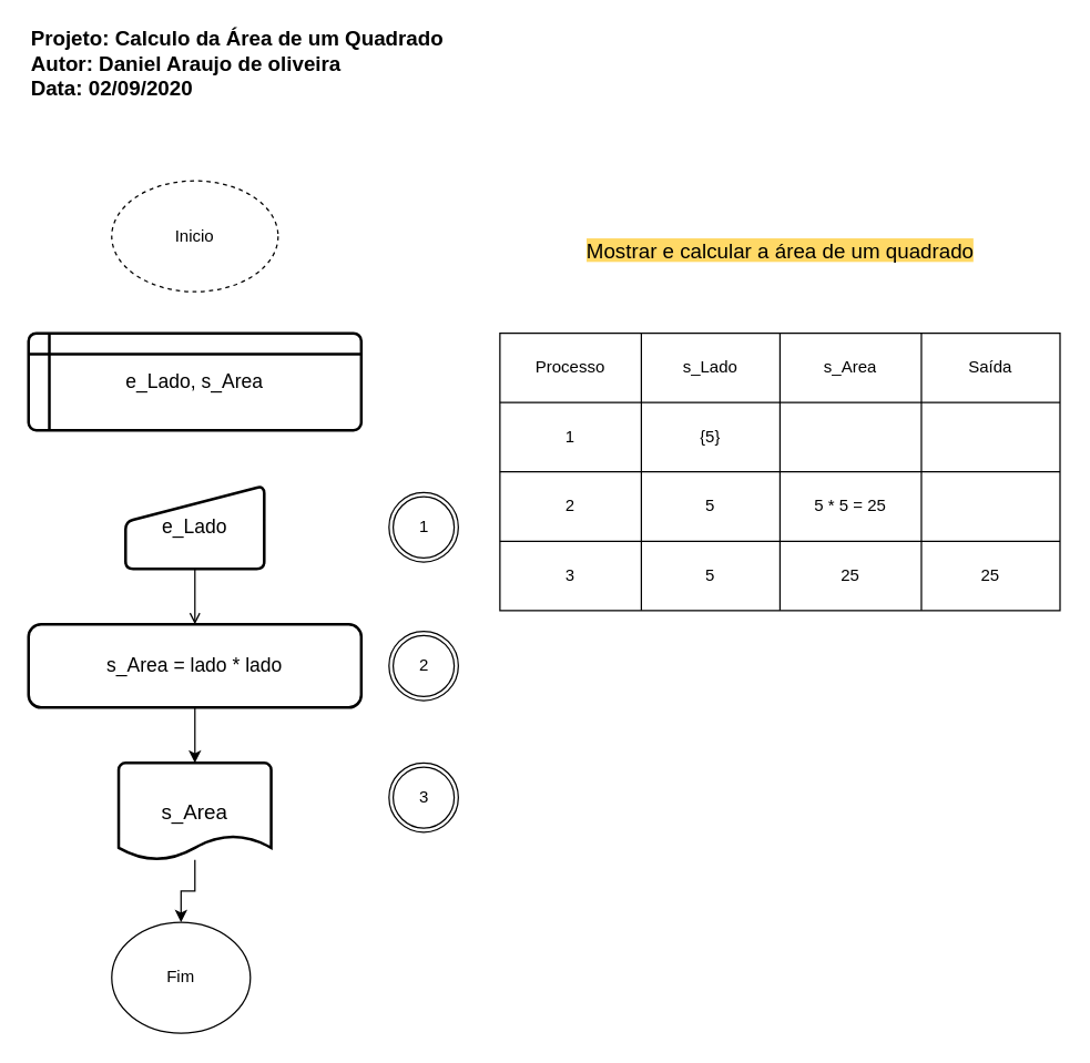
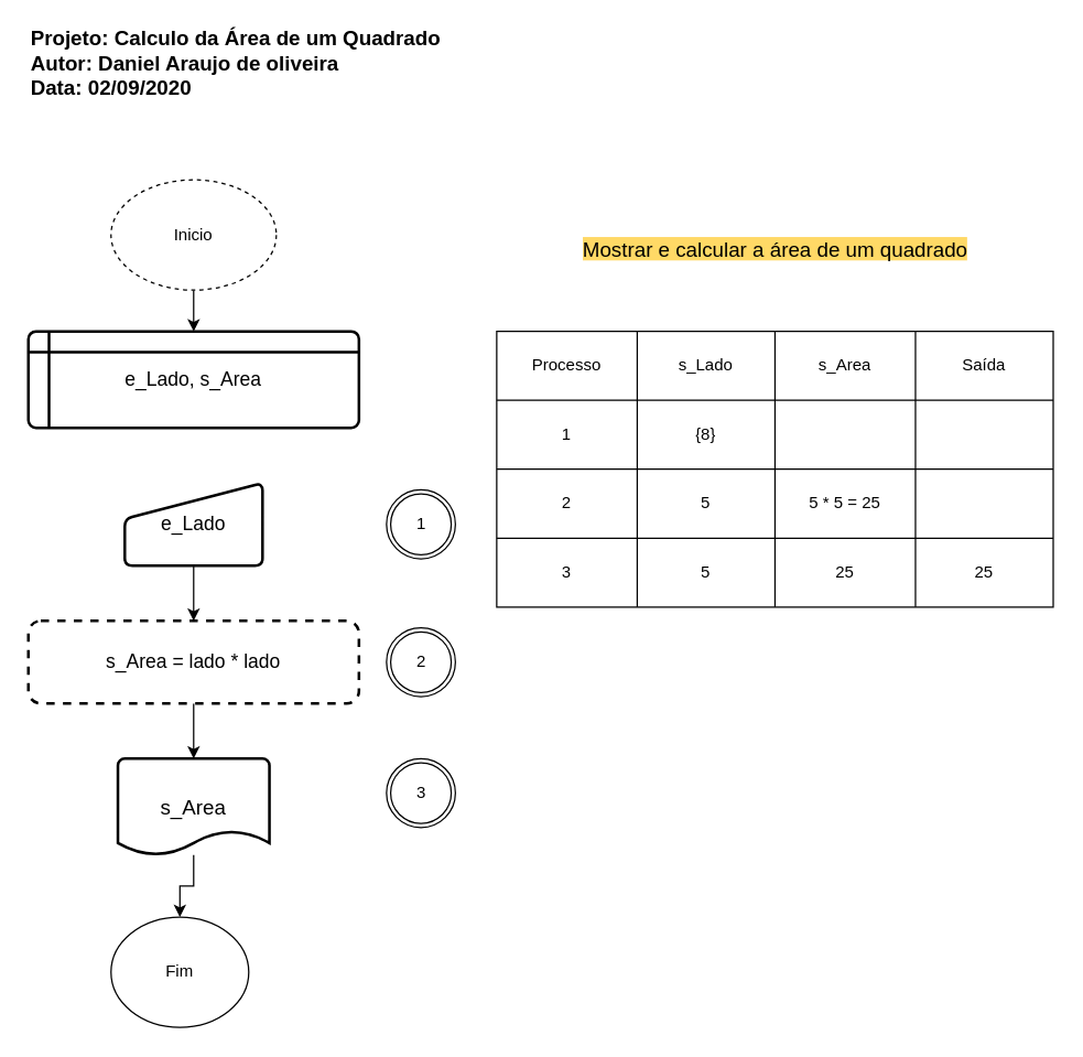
  <mxCell id="0" />
  <mxCell id="1" parent="0" />
+ <mxCell id="2" value="" style="edgeStyle=orthogonalEdgeStyle;rounded=0;orthogonalLoop=1;jettySize=auto;html=1;" parent="1" source="3" target="6" edge="1"><mxGeometry relative="1" as="geometry" /></mxCell>
  <mxCell id="3" value="Inicio" style="ellipse;whiteSpace=wrap;html=1;dashed=1;" parent="1" vertex="1"><mxGeometry x="80" y="130" width="120" height="80" as="geometry" /></mxCell>
- <mxCell id="4" value="" style="edgeStyle=orthogonalEdgeStyle;rounded=0;orthogonalLoop=1;jettySize=auto;html=1;endArrow=open;" parent="1" source="5" target="10" edge="1"><mxGeometry relative="1" as="geometry" /></mxCell>
+ <mxCell id="4" value="" style="edgeStyle=orthogonalEdgeStyle;rounded=0;orthogonalLoop=1;jettySize=auto;html=1;" parent="1" source="5" target="10" edge="1"><mxGeometry relative="1" as="geometry" /></mxCell>
  <mxCell id="5" value="&lt;font style=&quot;font-size: 14px&quot;&gt;e_Lado&lt;/font&gt;" style="html=1;strokeWidth=2;shape=manualInput;whiteSpace=wrap;rounded=1;size=26;arcSize=11;" parent="1" vertex="1"><mxGeometry x="90" y="350" width="100" height="60" as="geometry" /></mxCell>
  <mxCell id="6" value="&lt;span style=&quot;font-size: 14px&quot;&gt;e_Lado, s_Area&lt;/span&gt;" style="shape=internalStorage;whiteSpace=wrap;html=1;dx=15;dy=15;rounded=1;arcSize=8;strokeWidth=2;" parent="1" vertex="1"><mxGeometry x="20" y="240" width="240" height="70" as="geometry" /></mxCell>
  <mxCell id="7" value="" style="edgeStyle=orthogonalEdgeStyle;rounded=0;orthogonalLoop=1;jettySize=auto;html=1;" parent="1" source="8" target="32" edge="1"><mxGeometry relative="1" as="geometry" /></mxCell>
  <mxCell id="8" value="&lt;font style=&quot;font-size: 15px&quot;&gt;s_Area&lt;/font&gt;" style="strokeWidth=2;html=1;shape=mxgraph.flowchart.document2;whiteSpace=wrap;size=0.25;" parent="1" vertex="1"><mxGeometry x="85" y="550" width="110" height="70" as="geometry" /></mxCell>
  <mxCell id="9" value="" style="edgeStyle=orthogonalEdgeStyle;rounded=0;orthogonalLoop=1;jettySize=auto;html=1;" parent="1" source="10" target="8" edge="1"><mxGeometry relative="1" as="geometry" /></mxCell>
- <mxCell id="10" value="&lt;font style=&quot;font-size: 14px&quot;&gt;s_Area = lado * lado&lt;/font&gt;" style="rounded=1;whiteSpace=wrap;html=1;strokeWidth=2;" parent="1" vertex="1"><mxGeometry x="20" y="450" width="240" height="60" as="geometry" /></mxCell>
+ <mxCell id="10" value="&lt;font style=&quot;font-size: 14px&quot;&gt;s_Area = lado * lado&lt;/font&gt;" style="rounded=1;whiteSpace=wrap;html=1;strokeWidth=2;dashed=1;" parent="1" vertex="1"><mxGeometry x="20" y="450" width="240" height="60" as="geometry" /></mxCell>
  <mxCell id="11" value="" style="shape=table;html=1;whiteSpace=wrap;startSize=0;container=1;collapsible=0;childLayout=tableLayout;" parent="1" vertex="1"><mxGeometry x="360" y="240" width="404" height="200" as="geometry" /></mxCell>
  <mxCell id="12" value="" style="shape=partialRectangle;html=1;whiteSpace=wrap;collapsible=0;dropTarget=0;pointerEvents=0;fillColor=none;top=0;left=0;bottom=0;right=0;points=[[0,0.5],[1,0.5]];portConstraint=eastwest;" parent="11" vertex="1"><mxGeometry width="404" height="50" as="geometry" /></mxCell>
  <mxCell id="13" value="Processo" style="shape=partialRectangle;html=1;whiteSpace=wrap;connectable=0;overflow=hidden;fillColor=none;top=0;left=0;bottom=0;right=0;" parent="12" vertex="1"><mxGeometry width="102" height="50" as="geometry" /></mxCell>
  <mxCell id="14" value="s_Lado" style="shape=partialRectangle;html=1;whiteSpace=wrap;connectable=0;overflow=hidden;fillColor=none;top=0;left=0;bottom=0;right=0;" parent="12" vertex="1"><mxGeometry x="102" width="100" height="50" as="geometry" /></mxCell>
  <mxCell id="15" value="s_Area" style="shape=partialRectangle;html=1;whiteSpace=wrap;connectable=0;overflow=hidden;fillColor=none;top=0;left=0;bottom=0;right=0;" parent="12" vertex="1"><mxGeometry x="202" width="102" height="50" as="geometry" /></mxCell>
  <mxCell id="16" value="Saída" style="shape=partialRectangle;html=1;whiteSpace=wrap;connectable=0;overflow=hidden;fillColor=none;top=0;left=0;bottom=0;right=0;" parent="12" vertex="1"><mxGeometry x="304" width="100" height="50" as="geometry" /></mxCell>
  <mxCell id="17" value="" style="shape=partialRectangle;html=1;whiteSpace=wrap;collapsible=0;dropTarget=0;pointerEvents=0;fillColor=none;top=0;left=0;bottom=0;right=0;points=[[0,0.5],[1,0.5]];portConstraint=eastwest;" parent="11" vertex="1"><mxGeometry y="50" width="404" height="50" as="geometry" /></mxCell>
  <mxCell id="18" value="1" style="shape=partialRectangle;html=1;whiteSpace=wrap;connectable=0;overflow=hidden;fillColor=none;top=0;left=0;bottom=0;right=0;" parent="17" vertex="1"><mxGeometry width="102" height="50" as="geometry" /></mxCell>
- <mxCell id="19" value="{5}" style="shape=partialRectangle;html=1;whiteSpace=wrap;connectable=0;overflow=hidden;fillColor=none;top=0;left=0;bottom=0;right=0;" parent="17" vertex="1"><mxGeometry x="102" width="100" height="50" as="geometry" /></mxCell>
+ <mxCell id="19" value="{8}" style="shape=partialRectangle;html=1;whiteSpace=wrap;connectable=0;overflow=hidden;fillColor=none;top=0;left=0;bottom=0;right=0;" parent="17" vertex="1"><mxGeometry x="102" width="100" height="50" as="geometry" /></mxCell>
  <mxCell id="20" value="" style="shape=partialRectangle;html=1;whiteSpace=wrap;connectable=0;overflow=hidden;fillColor=none;top=0;left=0;bottom=0;right=0;" parent="17" vertex="1"><mxGeometry x="202" width="102" height="50" as="geometry" /></mxCell>
  <mxCell id="21" value="" style="shape=partialRectangle;html=1;whiteSpace=wrap;connectable=0;overflow=hidden;fillColor=none;top=0;left=0;bottom=0;right=0;" parent="17" vertex="1"><mxGeometry x="304" width="100" height="50" as="geometry" /></mxCell>
  <mxCell id="22" value="" style="shape=partialRectangle;html=1;whiteSpace=wrap;collapsible=0;dropTarget=0;pointerEvents=0;fillColor=none;top=0;left=0;bottom=0;right=0;points=[[0,0.5],[1,0.5]];portConstraint=eastwest;" parent="11" vertex="1"><mxGeometry y="100" width="404" height="50" as="geometry" /></mxCell>
  <mxCell id="23" value="2" style="shape=partialRectangle;html=1;whiteSpace=wrap;connectable=0;overflow=hidden;fillColor=none;top=0;left=0;bottom=0;right=0;" parent="22" vertex="1"><mxGeometry width="102" height="50" as="geometry" /></mxCell>
  <mxCell id="24" value="5" style="shape=partialRectangle;html=1;whiteSpace=wrap;connectable=0;overflow=hidden;fillColor=none;top=0;left=0;bottom=0;right=0;" parent="22" vertex="1"><mxGeometry x="102" width="100" height="50" as="geometry" /></mxCell>
  <mxCell id="25" value="5 * 5 = 25" style="shape=partialRectangle;html=1;whiteSpace=wrap;connectable=0;overflow=hidden;fillColor=none;top=0;left=0;bottom=0;right=0;" parent="22" vertex="1"><mxGeometry x="202" width="102" height="50" as="geometry" /></mxCell>
  <mxCell id="26" value="" style="shape=partialRectangle;html=1;whiteSpace=wrap;connectable=0;overflow=hidden;fillColor=none;top=0;left=0;bottom=0;right=0;" parent="22" vertex="1"><mxGeometry x="304" width="100" height="50" as="geometry" /></mxCell>
  <mxCell id="27" value="" style="shape=partialRectangle;html=1;whiteSpace=wrap;collapsible=0;dropTarget=0;pointerEvents=0;fillColor=none;top=0;left=0;bottom=0;right=0;points=[[0,0.5],[1,0.5]];portConstraint=eastwest;" parent="11" vertex="1"><mxGeometry y="150" width="404" height="50" as="geometry" /></mxCell>
  <mxCell id="28" value="3" style="shape=partialRectangle;html=1;whiteSpace=wrap;connectable=0;overflow=hidden;fillColor=none;top=0;left=0;bottom=0;right=0;" parent="27" vertex="1"><mxGeometry width="102" height="50" as="geometry" /></mxCell>
  <mxCell id="29" value="5" style="shape=partialRectangle;html=1;whiteSpace=wrap;connectable=0;overflow=hidden;fillColor=none;top=0;left=0;bottom=0;right=0;" parent="27" vertex="1"><mxGeometry x="102" width="100" height="50" as="geometry" /></mxCell>
  <mxCell id="30" value="25" style="shape=partialRectangle;html=1;whiteSpace=wrap;connectable=0;overflow=hidden;fillColor=none;top=0;left=0;bottom=0;right=0;" parent="27" vertex="1"><mxGeometry x="202" width="102" height="50" as="geometry" /></mxCell>
  <mxCell id="31" value="25" style="shape=partialRectangle;html=1;whiteSpace=wrap;connectable=0;overflow=hidden;fillColor=none;top=0;left=0;bottom=0;right=0;" parent="27" vertex="1"><mxGeometry x="304" width="100" height="50" as="geometry" /></mxCell>
  <mxCell id="32" value="Fim" style="ellipse;whiteSpace=wrap;html=1;" parent="1" vertex="1"><mxGeometry x="80" y="665" width="100" height="80" as="geometry" /></mxCell>
  <mxCell id="33" value="" style="shape=mxgraph.bpmn.shape;html=1;verticalLabelPosition=bottom;labelBackgroundColor=#ffffff;verticalAlign=top;align=center;perimeter=ellipsePerimeter;outlineConnect=0;outline=throwing;symbol=general;strokeWidth=1;" parent="1" vertex="1"><mxGeometry x="280" y="355" width="50" height="50" as="geometry" /></mxCell>
  <mxCell id="34" value="" style="shape=mxgraph.bpmn.shape;html=1;verticalLabelPosition=bottom;labelBackgroundColor=#ffffff;verticalAlign=top;align=center;perimeter=ellipsePerimeter;outlineConnect=0;outline=throwing;symbol=general;strokeWidth=1;" parent="1" vertex="1"><mxGeometry x="280" y="455" width="50" height="50" as="geometry" /></mxCell>
  <mxCell id="35" value="" style="shape=mxgraph.bpmn.shape;html=1;verticalLabelPosition=bottom;labelBackgroundColor=#ffffff;verticalAlign=top;align=center;perimeter=ellipsePerimeter;outlineConnect=0;outline=throwing;symbol=general;strokeWidth=1;" parent="1" vertex="1"><mxGeometry x="280" y="550" width="50" height="50" as="geometry" /></mxCell>
  <mxCell id="36" value="1" style="text;html=1;resizable=0;autosize=1;align=center;verticalAlign=middle;points=[];fillColor=none;strokeColor=none;rounded=0;" parent="1" vertex="1"><mxGeometry x="295" y="370" width="20" height="20" as="geometry" /></mxCell>
  <mxCell id="37" value="2" style="text;html=1;resizable=0;autosize=1;align=center;verticalAlign=middle;points=[];fillColor=none;strokeColor=none;rounded=0;" parent="1" vertex="1"><mxGeometry x="295" y="470" width="20" height="20" as="geometry" /></mxCell>
  <mxCell id="38" value="3" style="text;html=1;resizable=0;autosize=1;align=center;verticalAlign=middle;points=[];fillColor=none;strokeColor=none;rounded=0;" parent="1" vertex="1"><mxGeometry x="295" y="565" width="20" height="20" as="geometry" /></mxCell>
  <mxCell id="39" value="&lt;span style=&quot;background-color: rgb(255 , 217 , 102) ; font-size: 15px&quot;&gt;Mostrar e calcular a área de um quadrado&lt;/span&gt;" style="text;html=1;resizable=0;autosize=1;align=center;verticalAlign=middle;points=[];fillColor=none;strokeColor=none;rounded=0;fontSize=15;" parent="1" vertex="1"><mxGeometry x="417" y="170" width="290" height="20" as="geometry" /></mxCell>
  <mxCell id="40" value="&lt;b style=&quot;font-size: 15px&quot;&gt;Projeto: Calculo da Área de um Quadrado&lt;br&gt;Autor: Daniel Araujo de oliveira&lt;br&gt;Data: 02/09/2020&lt;/b&gt;" style="text;html=1;resizable=0;autosize=1;align=left;verticalAlign=middle;points=[];fillColor=none;strokeColor=none;rounded=0;" vertex="1" parent="1"><mxGeometry x="20" y="20" width="310" height="50" as="geometry" /></mxCell>
